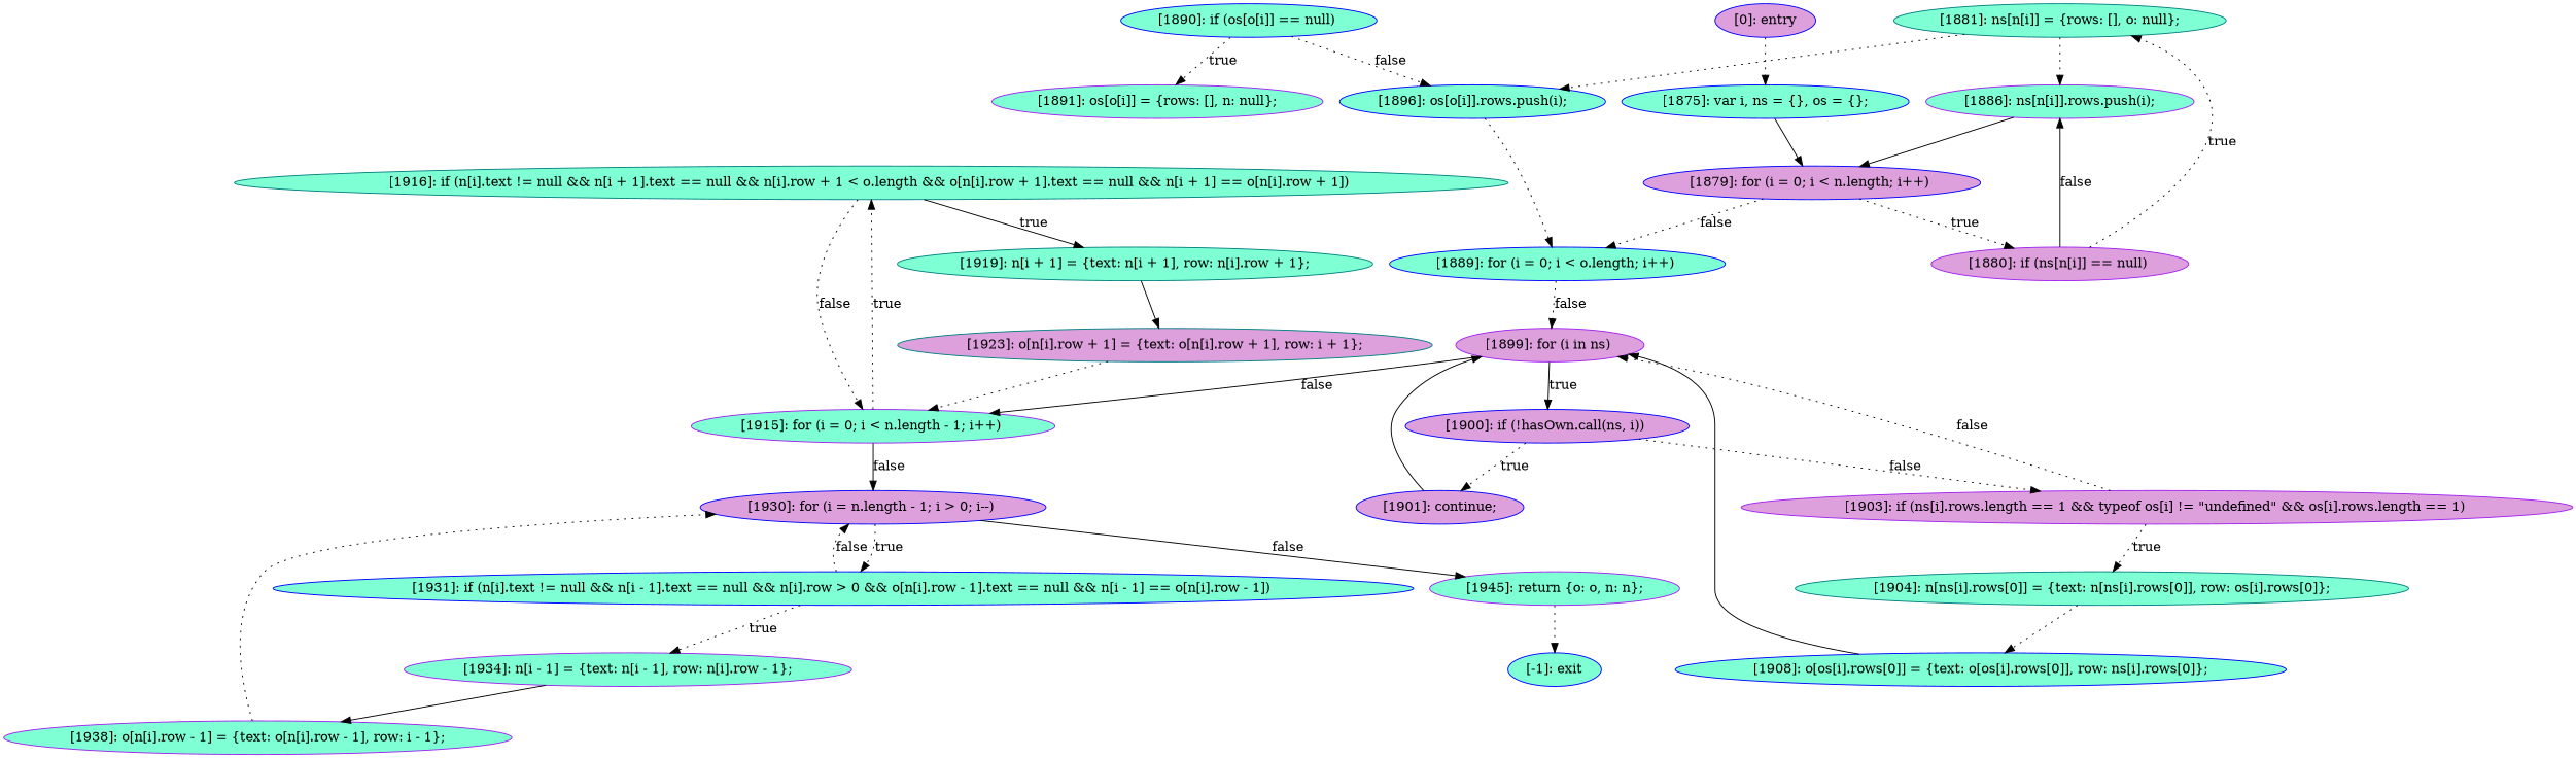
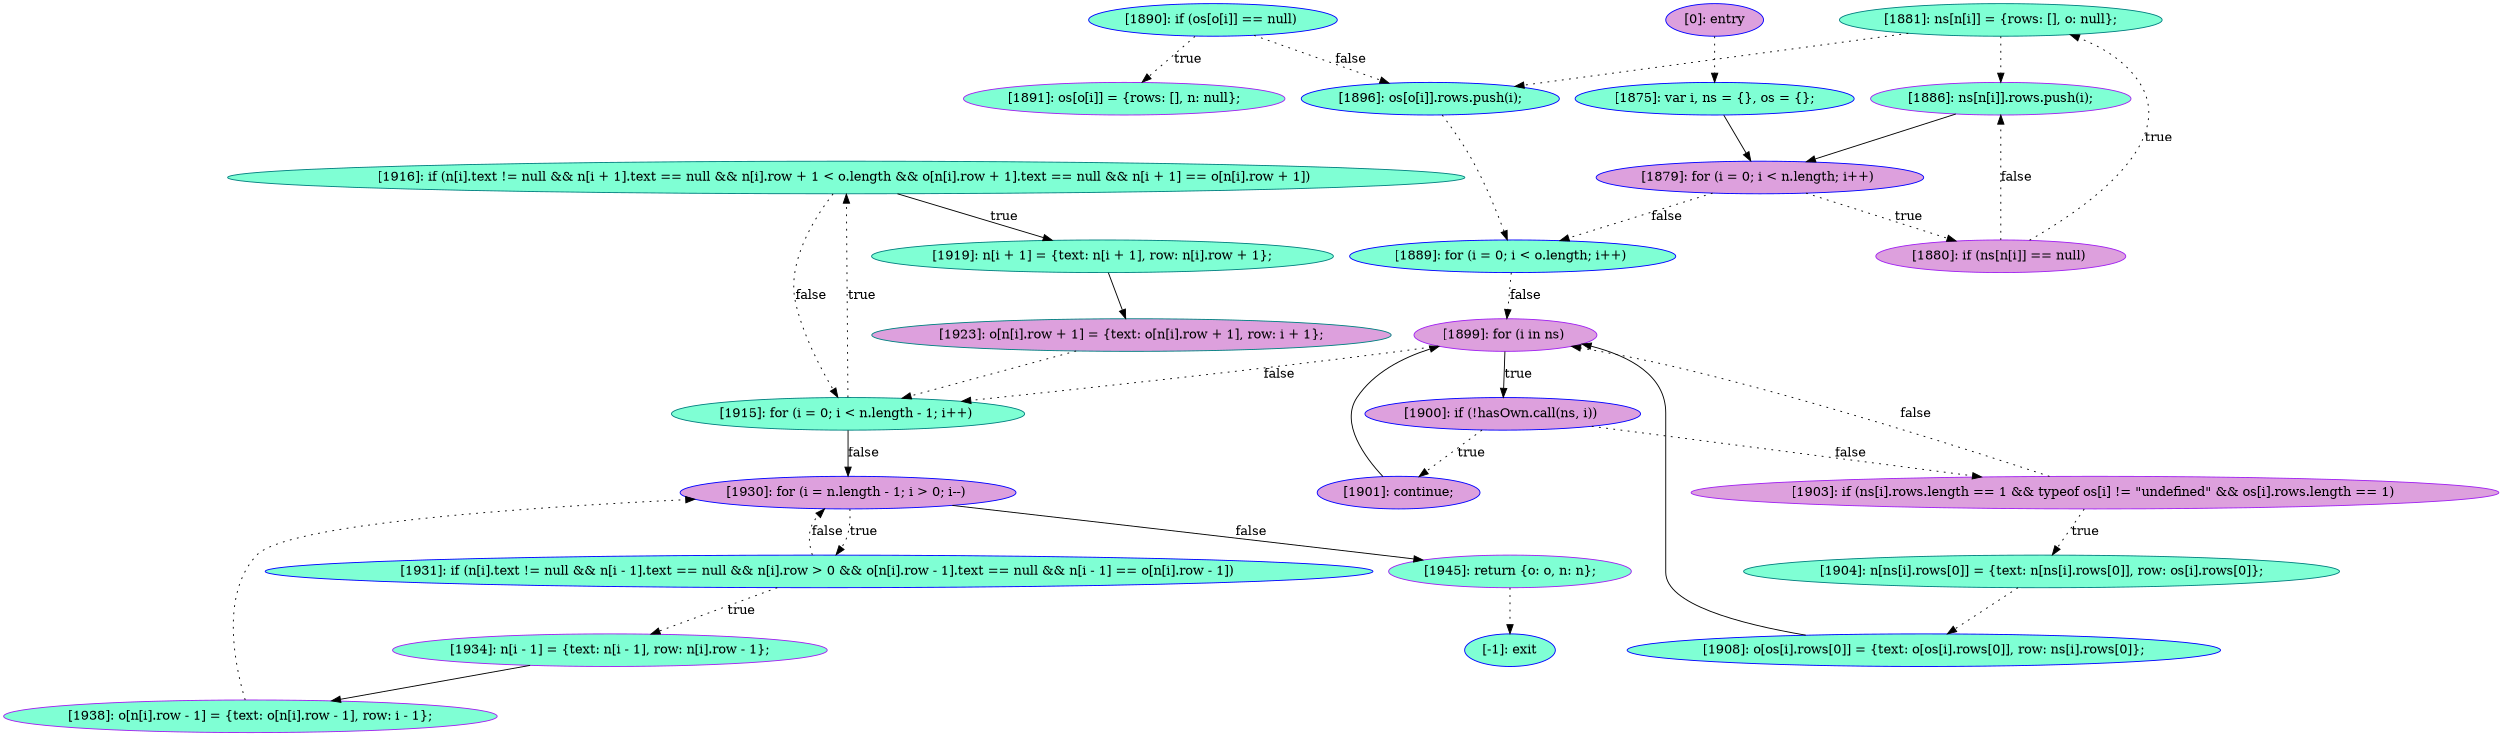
  digraph {
    node [color=blue fillcolor=aquamarine style=filled]
    edge [style=dotted]
    n1 [color=teal label="[1916]: if (n[i].text != null && n[i + 1].text == null && n[i].row + 1 < o.length && o[n[i].row + 1].text == null && n[i + 1] == o[n[i].row + 1]) "]
-   n2 [color=purple label="[1915]: for (i = 0; i < n.length - 1; i++) "]
+   n2 [color=teal label="[1915]: for (i = 0; i < n.length - 1; i++) "]
    n3 [color=teal label="[1919]: n[i + 1] = {text: n[i + 1], row: n[i].row + 1};\n"]
    n4 [fillcolor=plum label="[1930]: for (i = n.length - 1; i > 0; i--) "]
    n5 [color=teal fillcolor=plum label="[1923]: o[n[i].row + 1] = {text: o[n[i].row + 1], row: i + 1};\n"]
    n6 [color=purple fillcolor=plum label="[1899]: for (i in ns) "]
    n7 [fillcolor=plum label="[1900]: if (!hasOwn.call(ns, i)) "]
    n8 [fillcolor=plum label="[1901]: continue;\n"]
    n9 [color=purple fillcolor=plum label="[1903]: if (ns[i].rows.length == 1 && typeof os[i] != \"undefined\" && os[i].rows.length == 1) "]
    n10 [label="[1896]: os[o[i]].rows.push(i);\n"]
    n11 [label="[1889]: for (i = 0; i < o.length; i++) "]
    n12 [label="[1908]: o[os[i].rows[0]] = {text: o[os[i].rows[0]], row: ns[i].rows[0]};\n"]
    n13 [color=teal label="[1904]: n[ns[i].rows[0]] = {text: n[ns[i].rows[0]], row: os[i].rows[0]};\n"]
    n14 [label="[1890]: if (os[o[i]] == null) "]
    n15 [color=purple label="[1891]: os[o[i]] = {rows: [], n: null};\n"]
    n16 [fillcolor=plum label="[0]: entry"]
    n17 [label="[1875]: var i, ns = {}, os = {};\n"]
    n18 [fillcolor=plum label="[1879]: for (i = 0; i < n.length; i++) "]
    n19 [color=teal label="[1881]: ns[n[i]] = {rows: [], o: null};\n"]
    n20 [color=purple label="[1886]: ns[n[i]].rows.push(i);\n"]
    n21 [color=purple fillcolor=plum label="[1880]: if (ns[n[i]] == null) "]
    n22 [color=purple label="[1945]: return {o: o, n: n};\n"]
    n23 [label="[-1]: exit"]
    n24 [label="[1931]: if (n[i].text != null && n[i - 1].text == null && n[i].row > 0 && o[n[i].row - 1].text == null && n[i - 1] == o[n[i].row - 1]) "]
    n25 [color=purple label="[1934]: n[i - 1] = {text: n[i - 1], row: n[i].row - 1};\n"]
    n26 [color=purple label="[1938]: o[n[i].row - 1] = {text: o[n[i].row - 1], row: i - 1};\n"]
    n1 -> n2 [label=false]
    n1 -> n3 [label=true style=solid]
    n2 -> n1 [label=true]
    n2 -> n4 [label=false style=solid]
    n3 -> n5 [style=solid]
    n4 -> n22 [label=false style=solid]
    n4 -> n24 [label=true]
    n5 -> n2
-   n6 -> n2 [label=false style=solid]
+   n6 -> n2 [label=false]
    n6 -> n7 [label=true style=solid]
    n7 -> n8 [label=true]
    n7 -> n9 [label=false]
    n8 -> n6 [style=solid]
    n9 -> n6 [label=false]
    n9 -> n13 [label=true]
    n10 -> n11
    n11 -> n6 [label=false]
    n12 -> n6 [style=solid]
    n13 -> n12
    n14 -> n10 [label=false]
    n14 -> n15 [label=true]
    n16 -> n17
    n17 -> n18 [style=solid]
    n18 -> n11 [label=false]
    n18 -> n21 [label=true]
    n19 -> n10
    n19 -> n20
    n20 -> n18 [style=solid]
    n21 -> n19 [label=true]
-   n21 -> n20 [label=false style=solid]
+   n21 -> n20 [label=false]
    n22 -> n23
    n24 -> n4 [label=false]
    n24 -> n25 [label=true]
    n25 -> n26 [style=solid]
    n26 -> n4
  }
